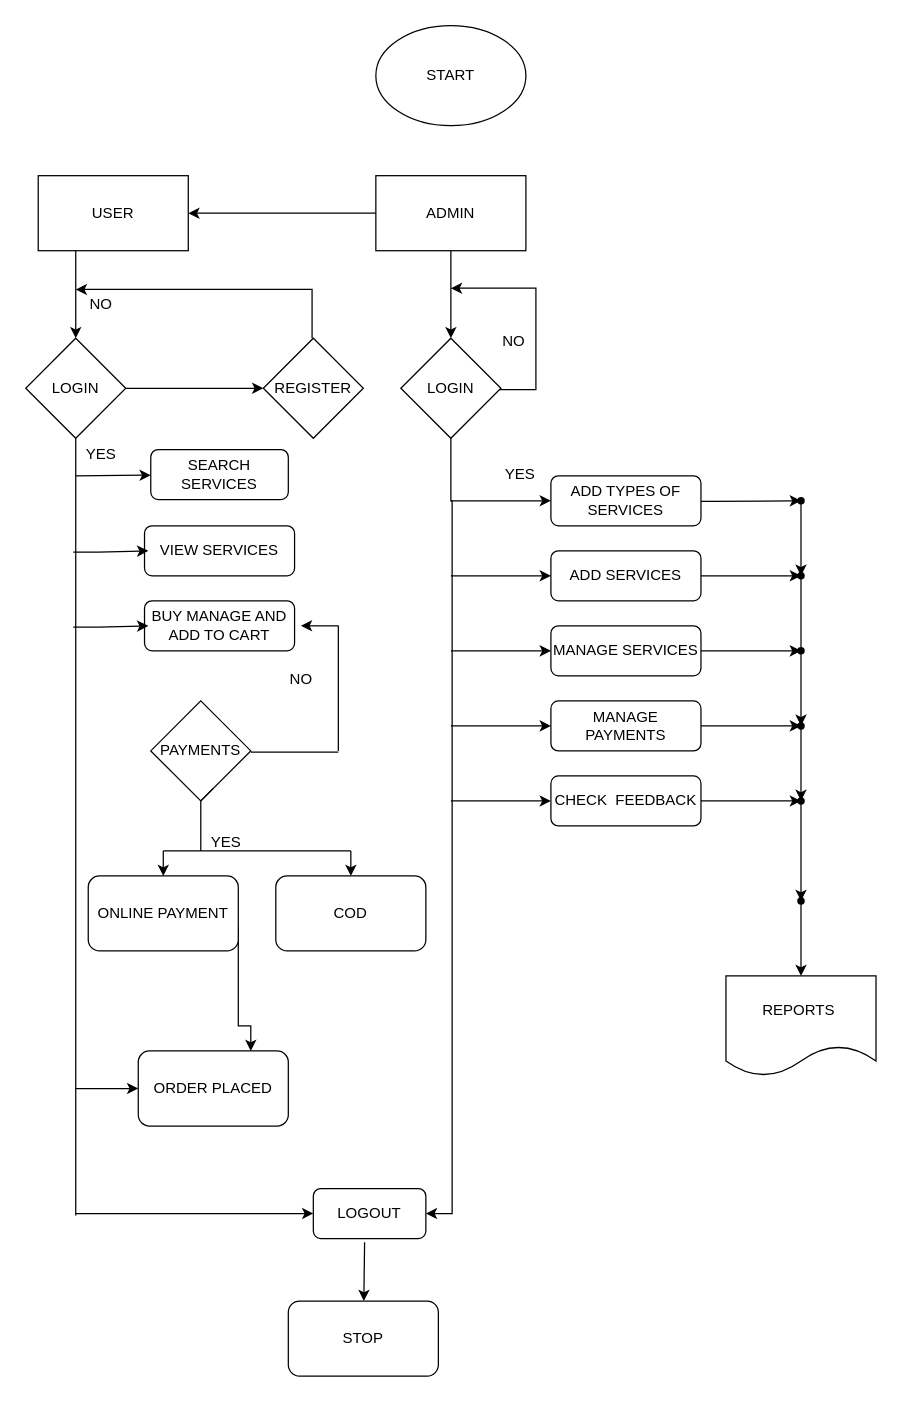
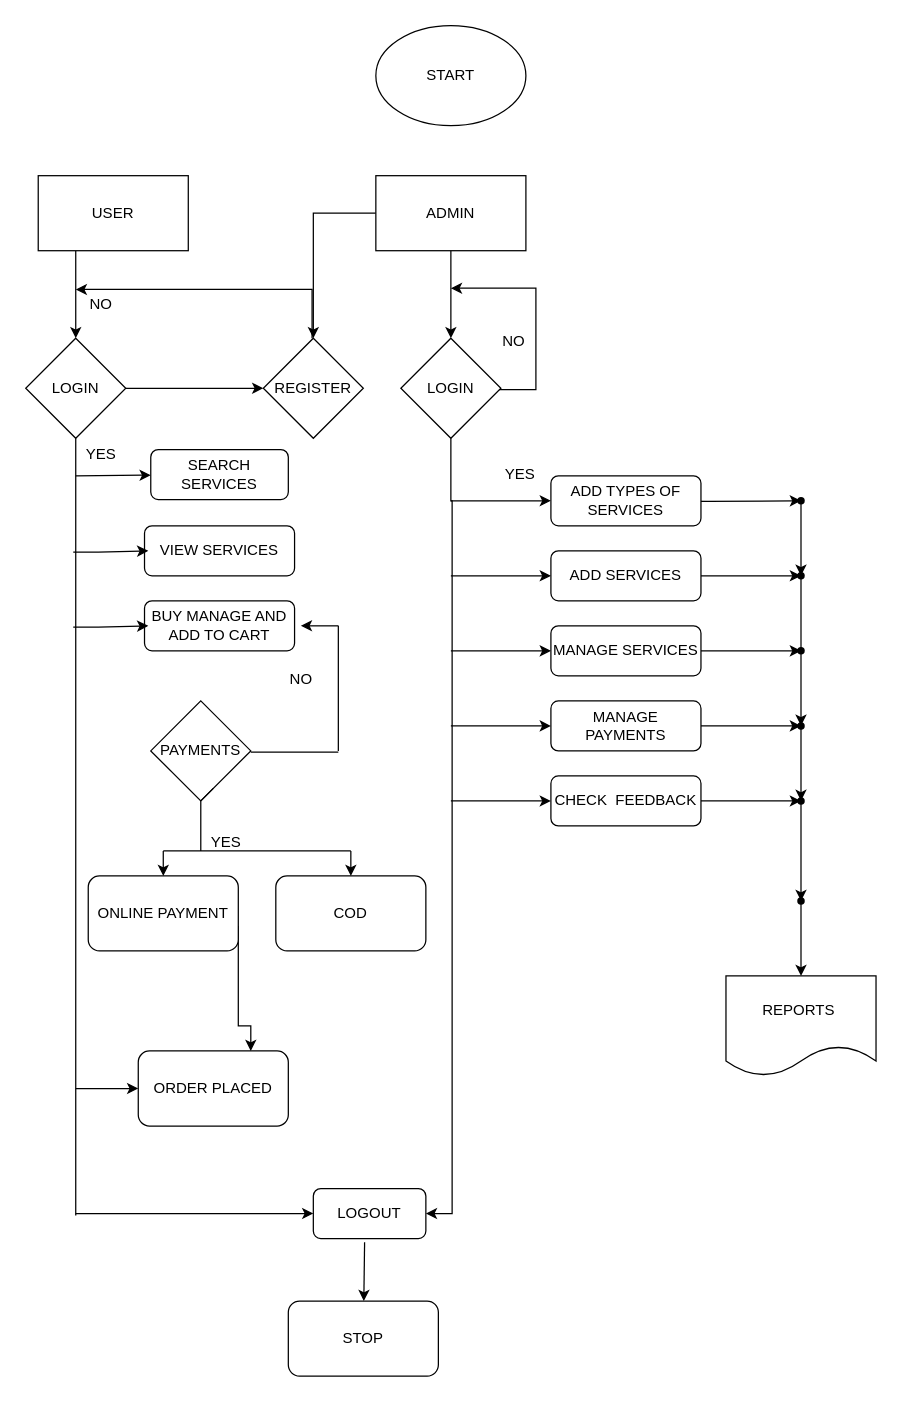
  <mxCell id="0" />
  <mxCell id="1" parent="0" />
  <mxCell id="2" value="START" style="ellipse;whiteSpace=wrap;html=1;" vertex="1" parent="1"><mxGeometry x="300" width="120" height="80" as="geometry" y="20" /></mxCell>
- <mxCell id="3" value="" style="edgeStyle=orthogonalEdgeStyle;rounded=0;orthogonalLoop=1;jettySize=auto;html=1;" edge="1" parent="1" source="5" target="7"><mxGeometry relative="1" as="geometry" /></mxCell>
+ <mxCell id="3" value="" style="edgeStyle=orthogonalEdgeStyle;rounded=0;orthogonalLoop=1;jettySize=auto;html=1;" edge="1" parent="1" source="5" target="14"><mxGeometry relative="1" as="geometry" /></mxCell>
  <mxCell id="4" value="" style="edgeStyle=orthogonalEdgeStyle;rounded=0;orthogonalLoop=1;jettySize=auto;html=1;" edge="1" parent="1" source="5" target="12"><mxGeometry relative="1" as="geometry" /></mxCell>
  <mxCell id="5" value="ADMIN" style="rounded=0;whiteSpace=wrap;html=1;" vertex="1" parent="1"><mxGeometry x="300" y="140" width="120" height="60" as="geometry" /></mxCell>
  <mxCell id="6" value="" style="edgeStyle=orthogonalEdgeStyle;rounded=0;orthogonalLoop=1;jettySize=auto;html=1;" edge="1" parent="1" source="7" target="9"><mxGeometry relative="1" as="geometry"><Array as="points"><mxPoint x="60" y="240" /><mxPoint x="60" y="240" /></Array></mxGeometry></mxCell>
  <mxCell id="7" value="USER" style="rounded=0;whiteSpace=wrap;html=1;" vertex="1" parent="1"><mxGeometry x="30" y="140" width="120" height="60" as="geometry" /></mxCell>
  <mxCell id="8" value="" style="edgeStyle=orthogonalEdgeStyle;rounded=0;orthogonalLoop=1;jettySize=auto;html=1;" edge="1" parent="1" source="9" target="14"><mxGeometry relative="1" as="geometry" /></mxCell>
  <mxCell id="9" value="LOGIN" style="rhombus;whiteSpace=wrap;html=1;rounded=0;" vertex="1" parent="1"><mxGeometry x="20" y="270" width="80" height="80" as="geometry" /></mxCell>
  <mxCell id="10" value="" style="edgeStyle=orthogonalEdgeStyle;rounded=0;orthogonalLoop=1;jettySize=auto;html=1;" edge="1" parent="1"><mxGeometry relative="1" as="geometry"><mxPoint x="387" y="310" as="sourcePoint" /><mxPoint x="360" y="230" as="targetPoint" /><Array as="points"><mxPoint x="387" y="311" /><mxPoint x="428" y="311" /></Array></mxGeometry></mxCell>
  <mxCell id="11" value="" style="edgeStyle=orthogonalEdgeStyle;rounded=0;orthogonalLoop=1;jettySize=auto;html=1;" edge="1" parent="1" source="12" target="42"><mxGeometry relative="1" as="geometry"><mxPoint x="330" y="990" as="targetPoint" /><Array as="points"><mxPoint x="360" y="400" /><mxPoint x="361" y="400" /></Array></mxGeometry></mxCell>
  <mxCell id="12" value="LOGIN" style="rhombus;whiteSpace=wrap;html=1;rounded=0;" vertex="1" parent="1"><mxGeometry x="320" y="270" width="80" height="80" as="geometry" /></mxCell>
  <mxCell id="13" style="edgeStyle=orthogonalEdgeStyle;rounded=0;orthogonalLoop=1;jettySize=auto;html=1;" edge="1" parent="1"><mxGeometry relative="1" as="geometry"><mxPoint x="60" y="231" as="targetPoint" /><mxPoint x="249" y="270" as="sourcePoint" /><Array as="points"><mxPoint x="249" y="231" /><mxPoint x="230" y="231" /></Array></mxGeometry></mxCell>
  <mxCell id="14" value="REGISTER" style="rhombus;whiteSpace=wrap;html=1;rounded=0;" vertex="1" parent="1"><mxGeometry x="210" y="270" width="80" height="80" as="geometry" /></mxCell>
  <mxCell id="15" value="" style="edgeStyle=orthogonalEdgeStyle;rounded=0;orthogonalLoop=1;jettySize=auto;html=1;" edge="1" parent="1" target="26"><mxGeometry relative="1" as="geometry"><mxPoint x="500" y="400" as="sourcePoint" /></mxGeometry></mxCell>
  <mxCell id="16" value="ADD TYPES OF SERVICES" style="rounded=1;whiteSpace=wrap;html=1;" vertex="1" parent="1"><mxGeometry x="440" y="380" width="120" height="40" as="geometry" /></mxCell>
  <mxCell id="17" value="" style="edgeStyle=orthogonalEdgeStyle;rounded=0;orthogonalLoop=1;jettySize=auto;html=1;" edge="1" parent="1" source="18" target="31"><mxGeometry relative="1" as="geometry" /></mxCell>
  <mxCell id="18" value="ADD SERVICES" style="rounded=1;whiteSpace=wrap;html=1;" vertex="1" parent="1"><mxGeometry x="440" y="440" width="120" height="40" as="geometry" /></mxCell>
  <mxCell id="19" value="" style="edgeStyle=orthogonalEdgeStyle;rounded=0;orthogonalLoop=1;jettySize=auto;html=1;" edge="1" parent="1" source="20" target="32"><mxGeometry relative="1" as="geometry" /></mxCell>
  <mxCell id="20" value="MANAGE SERVICES" style="rounded=1;whiteSpace=wrap;html=1;" vertex="1" parent="1"><mxGeometry x="440" y="500" width="120" height="40" as="geometry" /></mxCell>
  <mxCell id="21" value="" style="edgeStyle=orthogonalEdgeStyle;rounded=0;orthogonalLoop=1;jettySize=auto;html=1;" edge="1" parent="1" source="22" target="34"><mxGeometry relative="1" as="geometry" /></mxCell>
  <mxCell id="22" value="MANAGE PAYMENTS" style="rounded=1;whiteSpace=wrap;html=1;" vertex="1" parent="1"><mxGeometry x="440" y="560" width="120" height="40" as="geometry" /></mxCell>
  <mxCell id="23" value="" style="edgeStyle=orthogonalEdgeStyle;rounded=0;orthogonalLoop=1;jettySize=auto;html=1;" edge="1" parent="1" source="24" target="36"><mxGeometry relative="1" as="geometry" /></mxCell>
  <mxCell id="24" value="CHECK&amp;nbsp; FEEDBACK" style="rounded=1;whiteSpace=wrap;html=1;" vertex="1" parent="1"><mxGeometry x="440" y="620" width="120" height="40" as="geometry" /></mxCell>
  <mxCell id="25" value="" style="edgeStyle=orthogonalEdgeStyle;rounded=0;orthogonalLoop=1;jettySize=auto;html=1;" edge="1" parent="1" source="36" target="28"><mxGeometry relative="1" as="geometry" /></mxCell>
  <mxCell id="26" value="" style="shape=waypoint;sketch=0;size=6;pointerEvents=1;points=[];fillColor=default;resizable=0;rotatable=0;perimeter=centerPerimeter;snapToPoint=1;rounded=1;" vertex="1" parent="1"><mxGeometry x="630" y="390" width="20" height="20" as="geometry" /></mxCell>
  <mxCell id="27" value="" style="edgeStyle=orthogonalEdgeStyle;rounded=0;orthogonalLoop=1;jettySize=auto;html=1;" edge="1" parent="1" source="28" target="29"><mxGeometry relative="1" as="geometry" /></mxCell>
  <mxCell id="28" value="" style="shape=waypoint;sketch=0;size=6;pointerEvents=1;points=[];fillColor=default;resizable=0;rotatable=0;perimeter=centerPerimeter;snapToPoint=1;rounded=1;" vertex="1" parent="1"><mxGeometry x="630" y="710" width="20" height="20" as="geometry" /></mxCell>
  <mxCell id="29" value="REPORTS&amp;nbsp;" style="shape=document;whiteSpace=wrap;html=1;boundedLbl=1;sketch=0;rounded=1;" vertex="1" parent="1"><mxGeometry x="580" y="780" width="120" height="80" as="geometry" /></mxCell>
  <mxCell id="30" value="" style="edgeStyle=orthogonalEdgeStyle;rounded=0;orthogonalLoop=1;jettySize=auto;html=1;" edge="1" parent="1" source="26" target="31"><mxGeometry relative="1" as="geometry"><mxPoint x="640" y="400" as="sourcePoint" /><mxPoint x="640" y="720" as="targetPoint" /></mxGeometry></mxCell>
  <mxCell id="31" value="" style="shape=waypoint;sketch=0;size=6;pointerEvents=1;points=[];fillColor=default;resizable=0;rotatable=0;perimeter=centerPerimeter;snapToPoint=1;rounded=1;" vertex="1" parent="1"><mxGeometry x="630" y="450" width="20" height="20" as="geometry" /></mxCell>
  <mxCell id="32" value="" style="shape=waypoint;sketch=0;size=6;pointerEvents=1;points=[];fillColor=default;resizable=0;rotatable=0;perimeter=centerPerimeter;snapToPoint=1;rounded=1;" vertex="1" parent="1"><mxGeometry x="630" y="510" width="20" height="20" as="geometry" /></mxCell>
  <mxCell id="33" value="" style="edgeStyle=orthogonalEdgeStyle;rounded=0;orthogonalLoop=1;jettySize=auto;html=1;" edge="1" parent="1" source="31" target="34"><mxGeometry relative="1" as="geometry"><mxPoint x="640" y="460" as="sourcePoint" /><mxPoint x="640" y="720" as="targetPoint" /></mxGeometry></mxCell>
  <mxCell id="34" value="" style="shape=waypoint;sketch=0;size=6;pointerEvents=1;points=[];fillColor=default;resizable=0;rotatable=0;perimeter=centerPerimeter;snapToPoint=1;rounded=1;" vertex="1" parent="1"><mxGeometry x="630" y="570" width="20" height="20" as="geometry" /></mxCell>
  <mxCell id="35" value="" style="edgeStyle=orthogonalEdgeStyle;rounded=0;orthogonalLoop=1;jettySize=auto;html=1;" edge="1" parent="1" source="34" target="36"><mxGeometry relative="1" as="geometry"><mxPoint x="640" y="580" as="sourcePoint" /><mxPoint x="640" y="720" as="targetPoint" /></mxGeometry></mxCell>
  <mxCell id="36" value="" style="shape=waypoint;sketch=0;size=6;pointerEvents=1;points=[];fillColor=default;resizable=0;rotatable=0;perimeter=centerPerimeter;snapToPoint=1;rounded=1;" vertex="1" parent="1"><mxGeometry x="630" y="630" width="20" height="20" as="geometry" /></mxCell>
  <mxCell id="37" value="" style="endArrow=classic;html=1;rounded=0;entryX=0;entryY=0.5;entryDx=0;entryDy=0;" edge="1" parent="1" target="22"><mxGeometry width="50" height="50" relative="1" as="geometry"><mxPoint x="360" y="580" as="sourcePoint" /><mxPoint x="390" y="550" as="targetPoint" /><Array as="points"><mxPoint x="360" y="580" /></Array></mxGeometry></mxCell>
  <mxCell id="38" value="" style="endArrow=classic;html=1;rounded=0;entryX=0;entryY=0.5;entryDx=0;entryDy=0;" edge="1" parent="1" target="20"><mxGeometry width="50" height="50" relative="1" as="geometry"><mxPoint x="360" y="520" as="sourcePoint" /><mxPoint x="411" y="482" as="targetPoint" /></mxGeometry></mxCell>
  <mxCell id="39" value="" style="endArrow=classic;html=1;rounded=0;entryX=0;entryY=0.5;entryDx=0;entryDy=0;" edge="1" parent="1" target="18"><mxGeometry width="50" height="50" relative="1" as="geometry"><mxPoint x="360" y="460" as="sourcePoint" /><mxPoint x="430" y="460" as="targetPoint" /></mxGeometry></mxCell>
  <mxCell id="40" value="" style="endArrow=classic;html=1;rounded=0;" edge="1" parent="1" target="16"><mxGeometry width="50" height="50" relative="1" as="geometry"><mxPoint x="360" y="400" as="sourcePoint" /><mxPoint x="408" y="360" as="targetPoint" /></mxGeometry></mxCell>
  <mxCell id="41" value="" style="endArrow=classic;html=1;rounded=0;entryX=0;entryY=0.5;entryDx=0;entryDy=0;" edge="1" parent="1" target="24"><mxGeometry width="50" height="50" relative="1" as="geometry"><mxPoint x="360" y="640" as="sourcePoint" /><mxPoint x="390" y="550" as="targetPoint" /></mxGeometry></mxCell>
  <mxCell id="42" value="LOGOUT" style="rounded=1;whiteSpace=wrap;html=1;" vertex="1" parent="1"><mxGeometry x="250" y="950" width="90" height="40" as="geometry" /></mxCell>
  <mxCell id="43" value="" style="endArrow=none;html=1;rounded=0;entryX=0.5;entryY=1;entryDx=0;entryDy=0;" edge="1" parent="1" target="9"><mxGeometry width="50" height="50" relative="1" as="geometry"><mxPoint x="60" y="971.6" as="sourcePoint" /><mxPoint x="240" y="480" as="targetPoint" /></mxGeometry></mxCell>
  <mxCell id="44" value="" style="endArrow=classic;html=1;rounded=0;entryX=0;entryY=0.5;entryDx=0;entryDy=0;" edge="1" parent="1" target="42"><mxGeometry width="50" height="50" relative="1" as="geometry"><mxPoint x="60" y="970" as="sourcePoint" /><mxPoint x="240" y="960" as="targetPoint" /><Array as="points"><mxPoint x="70" y="970" /></Array></mxGeometry></mxCell>
  <mxCell id="45" value="" style="endArrow=classic;html=1;rounded=0;" edge="1" parent="1" target="46"><mxGeometry width="50" height="50" relative="1" as="geometry"><mxPoint x="60" y="380" as="sourcePoint" /><mxPoint x="140" y="380" as="targetPoint" /><Array as="points" /></mxGeometry></mxCell>
  <mxCell id="46" value="SEARCH SERVICES" style="rounded=1;whiteSpace=wrap;html=1;" vertex="1" parent="1"><mxGeometry x="120" y="359" width="110" height="40" as="geometry" /></mxCell>
  <mxCell id="47" value="VIEW SERVICES" style="rounded=1;whiteSpace=wrap;html=1;" vertex="1" parent="1"><mxGeometry x="115" y="420" width="120" height="40" as="geometry" /></mxCell>
  <mxCell id="48" value="BUY MANAGE AND ADD TO CART" style="rounded=1;whiteSpace=wrap;html=1;" vertex="1" parent="1"><mxGeometry x="115" y="480" width="120" height="40" as="geometry" /></mxCell>
  <mxCell id="49" value="" style="endArrow=classic;html=1;rounded=0;" edge="1" parent="1"><mxGeometry width="50" height="50" relative="1" as="geometry"><mxPoint x="58" y="441" as="sourcePoint" /><mxPoint x="118" y="440" as="targetPoint" /><Array as="points"><mxPoint x="78" y="441" /></Array></mxGeometry></mxCell>
  <mxCell id="50" value="" style="endArrow=classic;html=1;rounded=0;" edge="1" parent="1"><mxGeometry width="50" height="50" relative="1" as="geometry"><mxPoint x="58" y="501" as="sourcePoint" /><mxPoint x="118" y="500" as="targetPoint" /><Array as="points"><mxPoint x="78" y="501" /></Array></mxGeometry></mxCell>
  <mxCell id="51" value="PAYMENTS" style="rhombus;whiteSpace=wrap;html=1;" vertex="1" parent="1"><mxGeometry x="120" y="560" width="80" height="80" as="geometry" /></mxCell>
  <mxCell id="52" value="" style="endArrow=none;html=1;rounded=0;" edge="1" parent="1"><mxGeometry width="50" height="50" relative="1" as="geometry"><mxPoint x="200" y="601" as="sourcePoint" /><mxPoint x="270" y="601" as="targetPoint" /></mxGeometry></mxCell>
  <mxCell id="53" value="" style="endArrow=none;html=1;rounded=0;" edge="1" parent="1"><mxGeometry width="50" height="50" relative="1" as="geometry"><mxPoint x="270" y="600" as="sourcePoint" /><mxPoint x="270" y="500" as="targetPoint" /></mxGeometry></mxCell>
  <mxCell id="54" value="" style="endArrow=classic;html=1;rounded=0;" edge="1" parent="1"><mxGeometry width="50" height="50" relative="1" as="geometry"><mxPoint x="270" y="500" as="sourcePoint" /><mxPoint x="240" y="500" as="targetPoint" /></mxGeometry></mxCell>
  <mxCell id="55" value="" style="endArrow=none;html=1;rounded=0;" edge="1" parent="1"><mxGeometry width="50" height="50" relative="1" as="geometry"><mxPoint x="160" y="680" as="sourcePoint" /><mxPoint x="170" y="630" as="targetPoint" /><Array as="points"><mxPoint x="160" y="640" /></Array></mxGeometry></mxCell>
  <mxCell id="56" value="" style="endArrow=none;html=1;rounded=0;" edge="1" parent="1"><mxGeometry width="50" height="50" relative="1" as="geometry"><mxPoint x="130" y="680" as="sourcePoint" /><mxPoint x="280" y="680" as="targetPoint" /><Array as="points" /></mxGeometry></mxCell>
  <mxCell id="57" value="" style="endArrow=classic;html=1;rounded=0;" edge="1" parent="1" target="61"><mxGeometry width="50" height="50" relative="1" as="geometry"><mxPoint x="280" y="680" as="sourcePoint" /><mxPoint x="280" y="730" as="targetPoint" /></mxGeometry></mxCell>
  <mxCell id="58" value="" style="endArrow=classic;html=1;rounded=0;" edge="1" parent="1" target="60"><mxGeometry width="50" height="50" relative="1" as="geometry"><mxPoint x="130" y="680" as="sourcePoint" /><mxPoint x="130" y="730" as="targetPoint" /></mxGeometry></mxCell>
  <mxCell id="59" value="" style="edgeStyle=orthogonalEdgeStyle;rounded=0;orthogonalLoop=1;jettySize=auto;html=1;entryX=0.75;entryY=0;entryDx=0;entryDy=0;" edge="1" parent="1" target="62"><mxGeometry relative="1" as="geometry"><mxPoint x="190" y="740" as="sourcePoint" /><mxPoint x="210" y="820" as="targetPoint" /><Array as="points"><mxPoint x="190" y="820" /><mxPoint x="200" y="820" /></Array></mxGeometry></mxCell>
  <mxCell id="60" value="ONLINE PAYMENT" style="rounded=1;whiteSpace=wrap;html=1;" vertex="1" parent="1"><mxGeometry x="70" y="700" width="120" height="60" as="geometry" /></mxCell>
  <mxCell id="61" value="COD" style="rounded=1;whiteSpace=wrap;html=1;" vertex="1" parent="1"><mxGeometry x="220" y="700" width="120" height="60" as="geometry" /></mxCell>
  <mxCell id="62" value="ORDER PLACED" style="rounded=1;whiteSpace=wrap;html=1;" vertex="1" parent="1"><mxGeometry x="110" y="840" width="120" height="60" as="geometry" /></mxCell>
  <mxCell id="63" value="" style="endArrow=classic;html=1;rounded=0;entryX=0;entryY=0.5;entryDx=0;entryDy=0;" edge="1" parent="1" target="62"><mxGeometry width="50" height="50" relative="1" as="geometry"><mxPoint x="60" y="870" as="sourcePoint" /><mxPoint x="110" y="820" as="targetPoint" /></mxGeometry></mxCell>
  <mxCell id="64" value="" style="endArrow=classic;html=1;rounded=0;" edge="1" parent="1" target="65"><mxGeometry width="50" height="50" relative="1" as="geometry"><mxPoint x="291" y="993" as="sourcePoint" /><mxPoint x="290" y="1040" as="targetPoint" /></mxGeometry></mxCell>
  <mxCell id="65" value="STOP" style="rounded=1;whiteSpace=wrap;html=1;" vertex="1" parent="1"><mxGeometry x="230" y="1040" width="120" height="60" as="geometry" /></mxCell>
  <mxCell id="66" value="NO" style="text;html=1;align=center;verticalAlign=middle;resizable=0;points=[];autosize=1;strokeColor=none;fillColor=none;" vertex="1" parent="1"><mxGeometry x="60" y="228" width="40" height="30" as="geometry" /></mxCell>
  <mxCell id="67" value="YES" style="text;html=1;align=center;verticalAlign=middle;resizable=0;points=[];autosize=1;strokeColor=none;fillColor=none;" vertex="1" parent="1"><mxGeometry x="55" y="348" width="50" height="30" as="geometry" /></mxCell>
  <mxCell id="68" value="NO" style="text;html=1;align=center;verticalAlign=middle;resizable=0;points=[];autosize=1;strokeColor=none;fillColor=none;" vertex="1" parent="1"><mxGeometry x="390" y="258" width="40" height="30" as="geometry" /></mxCell>
  <mxCell id="69" value="YES" style="text;html=1;align=center;verticalAlign=middle;resizable=0;points=[];autosize=1;strokeColor=none;fillColor=none;" vertex="1" parent="1"><mxGeometry x="390" y="364" width="50" height="30" as="geometry" /></mxCell>
  <mxCell id="70" value="YES" style="text;html=1;align=center;verticalAlign=middle;resizable=0;points=[];autosize=1;strokeColor=none;fillColor=none;" vertex="1" parent="1"><mxGeometry x="155" y="658" width="50" height="30" as="geometry" /></mxCell>
  <mxCell id="71" value="NO" style="text;html=1;align=center;verticalAlign=middle;resizable=0;points=[];autosize=1;strokeColor=none;fillColor=none;" vertex="1" parent="1"><mxGeometry x="220" y="528" width="40" height="30" as="geometry" /></mxCell>
